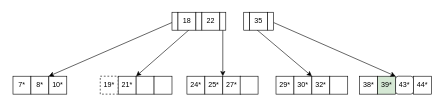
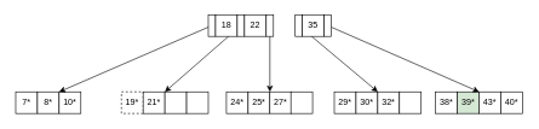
  <mxCell id="0" />
  <mxCell id="1" parent="0" />
  <mxCell id="2" value="" style="group" vertex="1" connectable="0" parent="1"><mxGeometry x="20" y="127" width="120" height="30" as="geometry" /></mxCell>
  <mxCell id="3" value="7*" style="rounded=0;whiteSpace=wrap;html=1;" vertex="1" parent="2"><mxGeometry width="30" height="30" as="geometry" /></mxCell>
  <mxCell id="4" value="8*" style="rounded=0;whiteSpace=wrap;html=1;" vertex="1" parent="2"><mxGeometry x="30" width="30" height="30" as="geometry" /></mxCell>
  <mxCell id="5" value="10*&lt;span style=&quot;white-space: pre&quot;&gt;&lt;br&gt;&lt;/span&gt;" style="rounded=0;whiteSpace=wrap;html=1;" vertex="1" parent="2"><mxGeometry x="60" width="30" height="30" as="geometry" /></mxCell>
  <mxCell id="6" value="" style="group" vertex="1" connectable="0" parent="1"><mxGeometry x="166" y="127" width="120" height="30" as="geometry" /></mxCell>
  <mxCell id="7" value="19*" style="rounded=0;whiteSpace=wrap;html=1;dashed=1;" vertex="1" parent="6"><mxGeometry width="30" height="30" as="geometry" /></mxCell>
  <mxCell id="8" value="21*" style="rounded=0;whiteSpace=wrap;html=1;" vertex="1" parent="6"><mxGeometry x="30" width="30" height="30" as="geometry" /></mxCell>
  <mxCell id="9" value="&lt;span style=&quot;white-space: pre&quot;&gt;&lt;br&gt;&lt;/span&gt;" style="rounded=0;whiteSpace=wrap;html=1;" vertex="1" parent="6"><mxGeometry x="60" width="30" height="30" as="geometry" /></mxCell>
  <mxCell id="10" value="" style="rounded=0;whiteSpace=wrap;html=1;" vertex="1" parent="6"><mxGeometry x="90" width="30" height="30" as="geometry" /></mxCell>
  <mxCell id="11" value="" style="group" vertex="1" connectable="0" parent="1"><mxGeometry x="600" y="127" width="120" height="30" as="geometry" /></mxCell>
  <mxCell id="12" value="38*" style="rounded=0;whiteSpace=wrap;html=1;" vertex="1" parent="11"><mxGeometry width="30" height="30" as="geometry" /></mxCell>
  <mxCell id="13" value="39*" style="rounded=0;whiteSpace=wrap;html=1;fillColor=#d5e8d4;" vertex="1" parent="11"><mxGeometry x="30" width="30" height="30" as="geometry" /></mxCell>
- <mxCell id="14" value="43*&lt;span style=&quot;white-space: pre&quot;&gt;&lt;br&gt;&lt;/span&gt;" style="whiteSpace=wrap;html=1;rounded=1;" vertex="1" parent="11"><mxGeometry x="60" width="30" height="30" as="geometry" /></mxCell>
- <mxCell id="15" value="44*" style="rounded=0;whiteSpace=wrap;html=1;" vertex="1" parent="11"><mxGeometry x="90" width="30" height="30" as="geometry" /></mxCell>
+ <mxCell id="14" value="43*&lt;span style=&quot;white-space: pre&quot;&gt;&lt;br&gt;&lt;/span&gt;" style="rounded=0;whiteSpace=wrap;html=1;" vertex="1" parent="11"><mxGeometry x="60" width="30" height="30" as="geometry" /></mxCell>
+ <mxCell id="15" value="40*" style="rounded=0;whiteSpace=wrap;html=1;" vertex="1" parent="11"><mxGeometry x="90" width="30" height="30" as="geometry" /></mxCell>
  <mxCell id="16" value="" style="group" vertex="1" connectable="0" parent="1"><mxGeometry x="460" y="127" width="120" height="30" as="geometry" /></mxCell>
  <mxCell id="17" value="29*" style="rounded=0;whiteSpace=wrap;html=1;" vertex="1" parent="16"><mxGeometry width="30" height="30" as="geometry" /></mxCell>
  <mxCell id="18" value="30*" style="rounded=0;whiteSpace=wrap;html=1;" vertex="1" parent="16"><mxGeometry x="30" width="30" height="30" as="geometry" /></mxCell>
  <mxCell id="19" value="32*&lt;span style=&quot;white-space: pre&quot;&gt;&lt;br&gt;&lt;/span&gt;" style="rounded=0;whiteSpace=wrap;html=1;" vertex="1" parent="16"><mxGeometry x="60" width="30" height="30" as="geometry" /></mxCell>
  <mxCell id="20" value="" style="rounded=0;whiteSpace=wrap;html=1;" vertex="1" parent="16"><mxGeometry x="90" width="30" height="30" as="geometry" /></mxCell>
  <mxCell id="21" value="" style="group" vertex="1" connectable="0" parent="1"><mxGeometry x="311" y="127" width="120" height="30" as="geometry" /></mxCell>
  <mxCell id="22" value="24*" style="rounded=0;whiteSpace=wrap;html=1;" vertex="1" parent="21"><mxGeometry width="30" height="30" as="geometry" /></mxCell>
  <mxCell id="23" value="25*" style="rounded=0;whiteSpace=wrap;html=1;" vertex="1" parent="21"><mxGeometry x="30" width="30" height="30" as="geometry" /></mxCell>
  <mxCell id="24" value="27*&lt;span style=&quot;white-space: pre&quot;&gt;&lt;br&gt;&lt;/span&gt;" style="rounded=0;whiteSpace=wrap;html=1;" vertex="1" parent="21"><mxGeometry x="60" width="30" height="30" as="geometry" /></mxCell>
  <mxCell id="25" value="" style="rounded=0;whiteSpace=wrap;html=1;" vertex="1" parent="21"><mxGeometry x="89" width="30" height="30" as="geometry" /></mxCell>
  <mxCell id="26" value="" style="endArrow=classic;html=1;rounded=0;entryX=0;entryY=0;entryDx=0;entryDy=0;" edge="1" parent="1" source="35" target="5"><mxGeometry width="50" height="50" relative="1" as="geometry"><mxPoint x="220" y="43" as="sourcePoint" /><mxPoint x="390" y="93" as="targetPoint" /></mxGeometry></mxCell>
  <mxCell id="27" value="" style="endArrow=classic;html=1;rounded=0;entryX=0;entryY=0;entryDx=0;entryDy=0;" edge="1" parent="1" source="37" target="9"><mxGeometry width="50" height="50" relative="1" as="geometry"><mxPoint x="260" y="103" as="sourcePoint" /><mxPoint x="331" y="93" as="targetPoint" /></mxGeometry></mxCell>
  <mxCell id="28" value="" style="endArrow=classic;html=1;rounded=0;entryX=0;entryY=0;entryDx=0;entryDy=0;" edge="1" parent="1" source="39" target="24"><mxGeometry width="50" height="50" relative="1" as="geometry"><mxPoint x="430" y="103" as="sourcePoint" /><mxPoint x="480" y="53" as="targetPoint" /></mxGeometry></mxCell>
  <mxCell id="29" value="" style="endArrow=classic;html=1;rounded=0;entryX=0;entryY=0;entryDx=0;entryDy=0;" edge="1" parent="1" source="32" target="19"><mxGeometry width="50" height="50" relative="1" as="geometry"><mxPoint x="310" y="133" as="sourcePoint" /><mxPoint x="360" y="83" as="targetPoint" /></mxGeometry></mxCell>
  <mxCell id="30" value="" style="endArrow=classic;html=1;rounded=0;entryX=0;entryY=0;entryDx=0;entryDy=0;" edge="1" parent="1" source="34" target="14"><mxGeometry width="50" height="50" relative="1" as="geometry"><mxPoint x="310" y="133" as="sourcePoint" /><mxPoint x="360" y="83" as="targetPoint" /></mxGeometry></mxCell>
  <mxCell id="31" value="" style="group" vertex="1" connectable="0" parent="1"><mxGeometry x="286" y="20" width="170" height="30" as="geometry" /></mxCell>
  <mxCell id="32" value="" style="rounded=0;whiteSpace=wrap;html=1;container=0;" vertex="1" parent="31"><mxGeometry x="120" width="10" height="30" as="geometry" /></mxCell>
  <mxCell id="33" value="35" style="rounded=0;whiteSpace=wrap;html=1;container=0;" vertex="1" parent="31"><mxGeometry x="130" width="30" height="30" as="geometry" /></mxCell>
  <mxCell id="34" value="" style="rounded=0;whiteSpace=wrap;html=1;container=0;" vertex="1" parent="31"><mxGeometry x="160" width="10" height="30" as="geometry" /></mxCell>
  <mxCell id="35" value="" style="rounded=0;whiteSpace=wrap;html=1;container=0;" vertex="1" parent="31"><mxGeometry width="10" height="30" as="geometry" /></mxCell>
  <mxCell id="36" value="18" style="rounded=0;whiteSpace=wrap;html=1;container=0;" vertex="1" parent="31"><mxGeometry x="10" width="30" height="30" as="geometry" /></mxCell>
  <mxCell id="37" value="" style="rounded=0;whiteSpace=wrap;html=1;container=0;" vertex="1" parent="31"><mxGeometry x="40" width="10" height="30" as="geometry" /></mxCell>
  <mxCell id="38" value="22" style="rounded=0;whiteSpace=wrap;html=1;container=0;" vertex="1" parent="31"><mxGeometry x="50" width="30" height="30" as="geometry" /></mxCell>
  <mxCell id="39" value="" style="rounded=0;whiteSpace=wrap;html=1;container=0;" vertex="1" parent="31"><mxGeometry x="80" width="10" height="30" as="geometry" /></mxCell>
